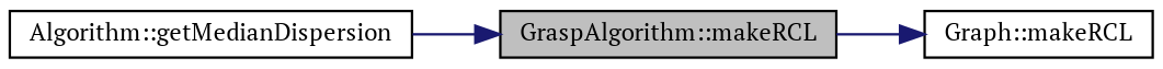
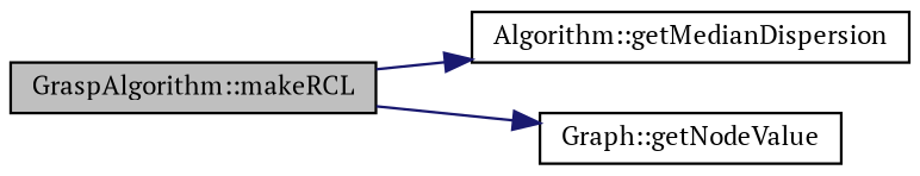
  digraph {
    fontname="PT Serif"
    rankdir=LR
    node [color=black fillcolor=white fontname="PT Serif" fontsize=10 shape=record style=filled]
    edge [color=midnightblue fontname="PT Serif" fontsize=10 labelfontname=Helvetica labelfontsize=10 style=solid]
    n1 [fillcolor=grey75 fontcolor=black height=0.2 label="GraspAlgorithm::makeRCL" width=0.4]
    n2 [height=0.2 label="Algorithm::getMedianDispersion" width=0.4]
-   n3 [height=0.2 label="Graph::makeRCL" width=0.4]
-   n2 -> n1
+   n3 [height=0.2 label="Graph::getNodeValue" width=0.4]
+   n1 -> n2
    n1 -> n3
  }
